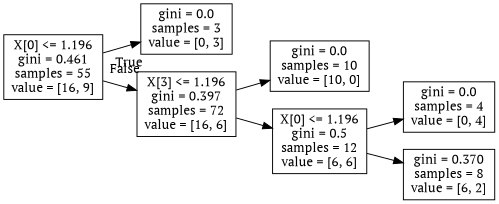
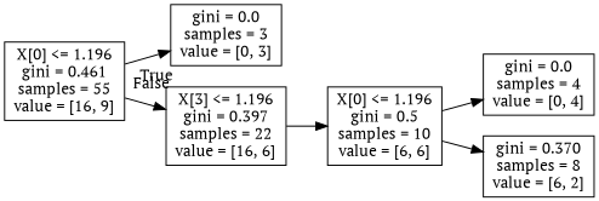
  digraph {
    fontname="PT Serif"
    rankdir=LR
    node [fontname="PT Serif" shape=box]
    edge [fontname="PT Serif"]
    n1 [label="X[0] <= 1.196\ngini = 0.461\nsamples = 55\nvalue = [16, 9]"]
    n2 [label="gini = 0.0\nsamples = 3\nvalue = [0, 3]"]
-   n3 [label="X[3] <= 1.196\ngini = 0.397\nsamples = 72\nvalue = [16, 6]"]
-   n4 [label="gini = 0.0\nsamples = 10\nvalue = [10, 0]"]
-   n5 [label="X[0] <= 1.196\ngini = 0.5\nsamples = 12\nvalue = [6, 6]"]
+   n3 [label="X[3] <= 1.196\ngini = 0.397\nsamples = 22\nvalue = [16, 6]"]
+   n5 [label="X[0] <= 1.196\ngini = 0.5\nsamples = 10\nvalue = [6, 6]"]
    n6 [label="gini = 0.0\nsamples = 4\nvalue = [0, 4]"]
    n7 [label="gini = 0.370\nsamples = 8\nvalue = [6, 2]"]
    n1 -> n2 [headlabel=True labelangle=45 labeldistance=2.5]
    n1 -> n3 [headlabel=False labelangle=-45 labeldistance=2.5]
-   n3 -> n4
    n3 -> n5
    n5 -> n6
    n5 -> n7
  }
